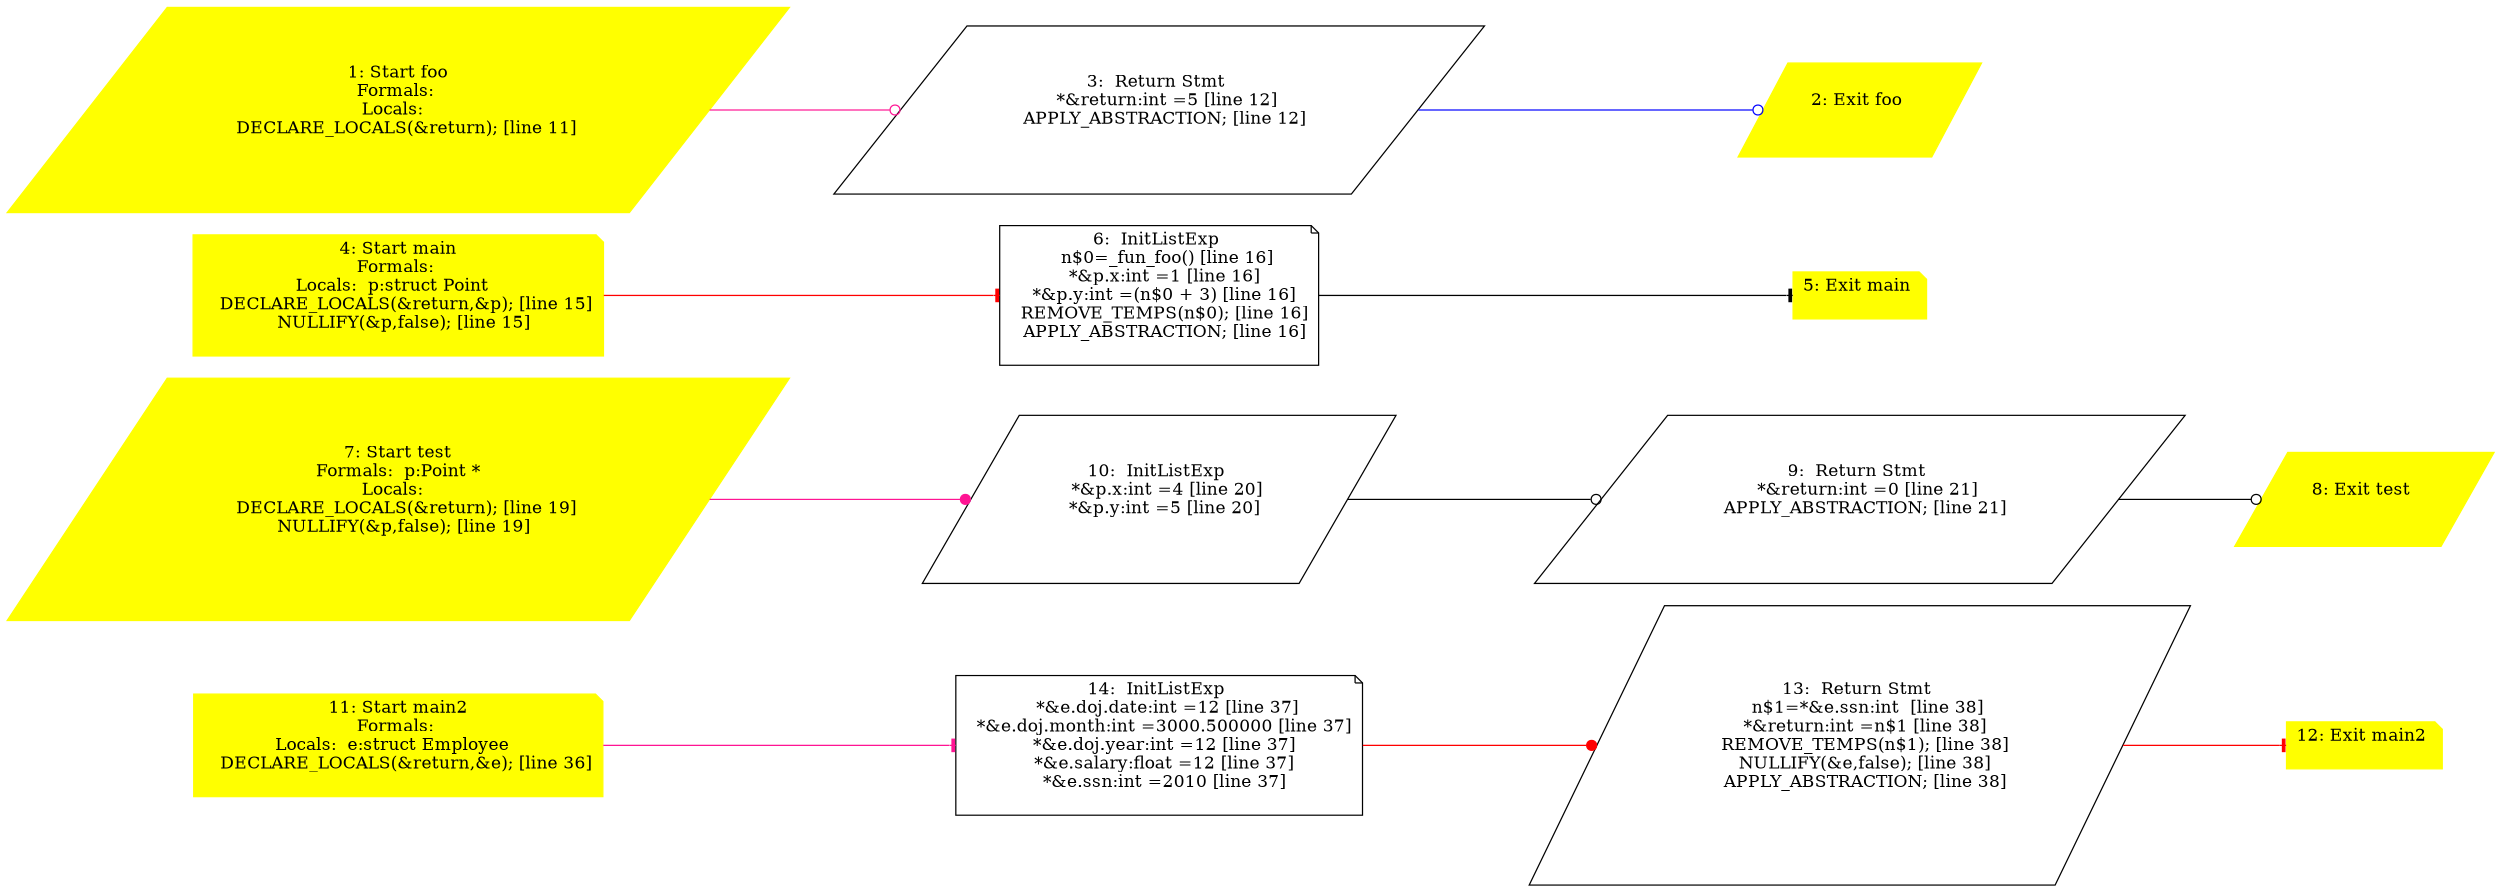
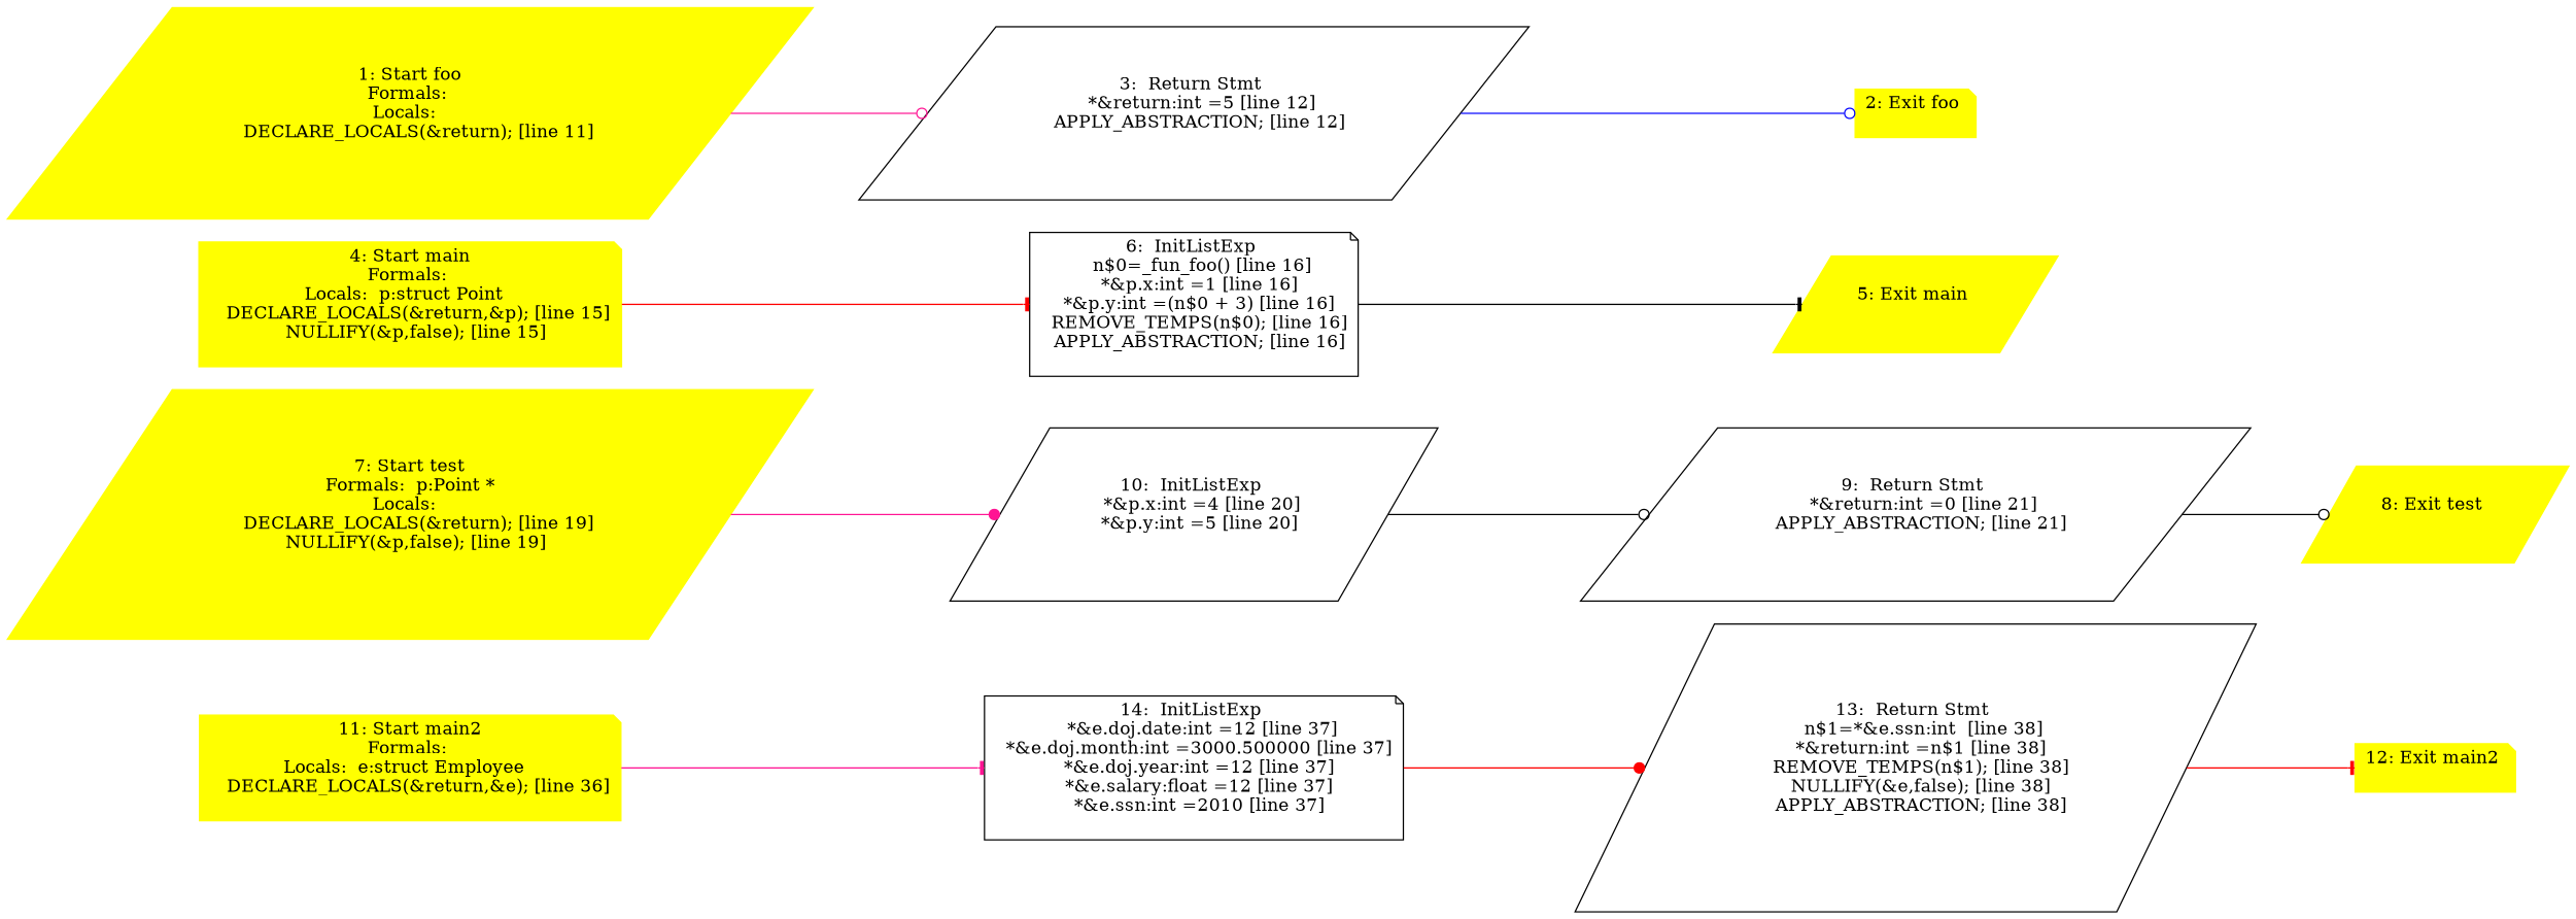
  digraph {
    rankdir=LR
    node [shape=parallelogram color=yellow style=filled]
    edge [arrowhead=tee color=red]
    n1 [label="14:  InitListExp \n   *&e.doj.date:int =12 [line 37]\n  *&e.doj.month:int =3000.500000 [line 37]\n  *&e.doj.year:int =12 [line 37]\n  *&e.salary:float =12 [line 37]\n  *&e.ssn:int =2010 [line 37]\n " shape=note color="" style=""]
    n2 [label="13:  Return Stmt \n   n$1=*&e.ssn:int  [line 38]\n  *&return:int =n$1 [line 38]\n  REMOVE_TEMPS(n$1); [line 38]\n  NULLIFY(&e,false); [line 38]\n  APPLY_ABSTRACTION; [line 38]\n " color="" style=""]
    n3 [label="12: Exit main2 \n  " shape=note]
    n4 [label="11: Start main2\nFormals: \nLocals:  e:struct Employee  \n   DECLARE_LOCALS(&return,&e); [line 36]\n " shape=note]
    n5 [label="10:  InitListExp \n   *&p.x:int =4 [line 20]\n  *&p.y:int =5 [line 20]\n " color="" style=""]
    n6 [label="9:  Return Stmt \n   *&return:int =0 [line 21]\n  APPLY_ABSTRACTION; [line 21]\n " color="" style=""]
    n7 [label="8: Exit test \n  "]
    n8 [label="7: Start test\nFormals:  p:Point *\nLocals:  \n   DECLARE_LOCALS(&return); [line 19]\n  NULLIFY(&p,false); [line 19]\n "]
    n9 [label="6:  InitListExp \n   n$0=_fun_foo() [line 16]\n  *&p.x:int =1 [line 16]\n  *&p.y:int =(n$0 + 3) [line 16]\n  REMOVE_TEMPS(n$0); [line 16]\n  APPLY_ABSTRACTION; [line 16]\n " shape=note color="" style=""]
-   n10 [label="5: Exit main \n  " shape=note]
+   n10 [label="5: Exit main \n  "]
    n11 [label="4: Start main\nFormals: \nLocals:  p:struct Point  \n   DECLARE_LOCALS(&return,&p); [line 15]\n  NULLIFY(&p,false); [line 15]\n " shape=note]
    n12 [label="3:  Return Stmt \n   *&return:int =5 [line 12]\n  APPLY_ABSTRACTION; [line 12]\n " color="" style=""]
-   n13 [label="2: Exit foo \n  "]
+   n13 [label="2: Exit foo \n  " shape=note]
    n14 [label="1: Start foo\nFormals: \nLocals:  \n   DECLARE_LOCALS(&return); [line 11]\n "]
    n1 -> n2 [arrowhead=dot]
    n2 -> n3
    n4 -> n1 [color=deeppink]
    n5 -> n6 [arrowhead=odot color=black]
    n6 -> n7 [arrowhead=odot color=black]
    n8 -> n5 [arrowhead=dot color=deeppink]
    n9 -> n10 [color=black]
    n11 -> n9
    n12 -> n13 [arrowhead=odot color=blue]
    n14 -> n12 [arrowhead=odot color=deeppink]
  }
